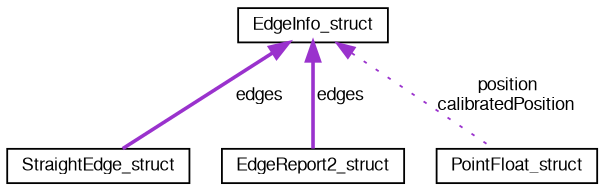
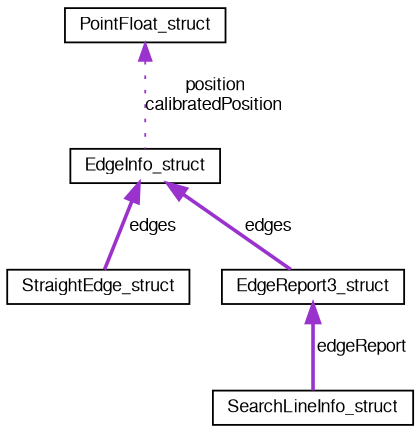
  digraph {
    node [color=black fontname=FreeSans fontsize=10 shape=record]
    edge [color=darkorchid3 dir=back fontname=FreeSans fontsize=10 labelfontname=FreeSans labelfontsize=10 style=bold]
    n1 [height=0.2 label=StraightEdge_struct width=0.4]
    n2 [height=0.2 label=EdgeInfo_struct width=0.4]
-   n3 [height=0.2 label=EdgeReport2_struct width=0.4]
+   n3 [height=0.2 label=EdgeReport3_struct width=0.4]
+   n4 [height=0.2 label=SearchLineInfo_struct width=0.4]
    n5 [height=0.2 label=PointFloat_struct width=0.4]
    n2 -> n1 [label=" edges"]
    n2 -> n3 [label=" edges"]
-   n2 -> n5 [label=" position\ncalibratedPosition" style=dotted]
+   n3 -> n4 [label=" edgeReport"]
+   n5 -> n2 [label=" position\ncalibratedPosition" style=dotted]
  }
